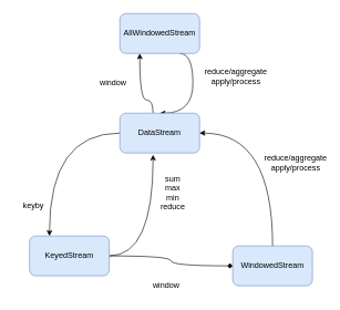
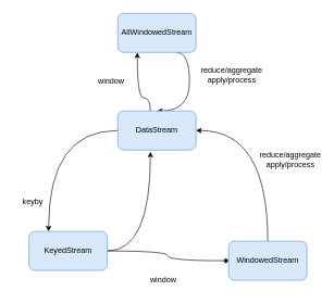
  <mxCell id="0" />
  <mxCell id="1" parent="0" />
  <mxCell id="2" style="edgeStyle=orthogonalEdgeStyle;rounded=0;orthogonalLoop=1;jettySize=auto;html=1;entryX=0.5;entryY=0;entryDx=0;entryDy=0;curved=1;exitX=0.75;exitY=1;exitDx=0;exitDy=0;" edge="1" parent="1" source="3" target="6"><mxGeometry relative="1" as="geometry"><Array as="points"><mxPoint x="290" y="80" /><mxPoint x="290" y="170" /></Array></mxGeometry></mxCell>
  <mxCell id="3" value="AllWindowedStream" style="rounded=1;whiteSpace=wrap;html=1;fillColor=#dae8fc;strokeColor=#6c8ebf;" vertex="1" parent="1"><mxGeometry x="180" y="20" width="120" height="60" as="geometry" /></mxCell>
  <mxCell id="4" style="edgeStyle=orthogonalEdgeStyle;curved=1;rounded=0;orthogonalLoop=1;jettySize=auto;html=1;entryX=0.25;entryY=1;entryDx=0;entryDy=0;" edge="1" parent="1" source="6" target="3"><mxGeometry relative="1" as="geometry"><Array as="points"><mxPoint x="230" y="150" /><mxPoint x="210" y="150" /></Array></mxGeometry></mxCell>
  <mxCell id="5" style="edgeStyle=orthogonalEdgeStyle;curved=1;rounded=0;orthogonalLoop=1;jettySize=auto;html=1;entryX=0.25;entryY=0;entryDx=0;entryDy=0;" edge="1" parent="1" source="6" target="9"><mxGeometry relative="1" as="geometry" /></mxCell>
  <mxCell id="6" value="DataStream" style="rounded=1;whiteSpace=wrap;html=1;fillColor=#dae8fc;strokeColor=#6c8ebf;" vertex="1" parent="1"><mxGeometry x="180" y="170" width="120" height="60" as="geometry" /></mxCell>
  <mxCell id="7" style="edgeStyle=orthogonalEdgeStyle;curved=1;rounded=0;orthogonalLoop=1;jettySize=auto;html=1;entryX=0.417;entryY=1.044;entryDx=0;entryDy=0;entryPerimeter=0;" edge="1" parent="1" source="9" target="6"><mxGeometry relative="1" as="geometry" /></mxCell>
  <mxCell id="8" style="edgeStyle=orthogonalEdgeStyle;curved=1;rounded=0;orthogonalLoop=1;jettySize=auto;html=1;endArrow=diamond;" edge="1" parent="1" source="9" target="11"><mxGeometry relative="1" as="geometry" /></mxCell>
  <mxCell id="9" value="KeyedStream" style="rounded=1;whiteSpace=wrap;html=1;fillColor=#dae8fc;strokeColor=#6c8ebf;" vertex="1" parent="1"><mxGeometry x="44" y="355" width="120" height="60" as="geometry" /></mxCell>
  <mxCell id="10" style="edgeStyle=orthogonalEdgeStyle;curved=1;rounded=0;orthogonalLoop=1;jettySize=auto;html=1;entryX=1;entryY=0.5;entryDx=0;entryDy=0;exitX=0.5;exitY=0;exitDx=0;exitDy=0;" edge="1" parent="1" source="11" target="6"><mxGeometry relative="1" as="geometry" /></mxCell>
  <mxCell id="11" value="WindowedStream" style="rounded=1;whiteSpace=wrap;html=1;fillColor=#dae8fc;strokeColor=#6c8ebf;" vertex="1" parent="1"><mxGeometry x="350" y="370" width="120" height="60" as="geometry" /></mxCell>
  <mxCell id="12" value="window" style="text;html=1;strokeColor=none;fillColor=none;align=center;verticalAlign=middle;whiteSpace=wrap;rounded=0;" vertex="1" parent="1"><mxGeometry x="140" y="110" width="60" height="30" as="geometry" /></mxCell>
  <mxCell id="13" value="reduce/aggregate&lt;br&gt;apply/process" style="text;html=1;strokeColor=none;fillColor=none;align=center;verticalAlign=middle;whiteSpace=wrap;rounded=0;" vertex="1" parent="1"><mxGeometry x="300" y="100" width="110" height="30" as="geometry" /></mxCell>
  <mxCell id="14" value="keyby" style="text;html=1;strokeColor=none;fillColor=none;align=center;verticalAlign=middle;whiteSpace=wrap;rounded=0;" vertex="1" parent="1"><mxGeometry x="20" y="295" width="60" height="30" as="geometry" /></mxCell>
- <mxCell id="15" value="sum&lt;br&gt;max&lt;br&gt;min&lt;br&gt;reduce" style="text;html=1;strokeColor=none;fillColor=none;align=center;verticalAlign=middle;whiteSpace=wrap;rounded=0;" vertex="1" parent="1"><mxGeometry x="230" y="260" width="60" height="60" as="geometry" /></mxCell>
  <mxCell id="16" value="window" style="text;html=1;strokeColor=none;fillColor=none;align=center;verticalAlign=middle;whiteSpace=wrap;rounded=0;" vertex="1" parent="1"><mxGeometry x="220" y="415" width="60" height="30" as="geometry" /></mxCell>
  <mxCell id="17" value="reduce/aggregate&lt;br&gt;apply/process" style="text;html=1;strokeColor=none;fillColor=none;align=center;verticalAlign=middle;whiteSpace=wrap;rounded=0;" vertex="1" parent="1"><mxGeometry x="400" y="230" width="90" height="30" as="geometry" /></mxCell>
